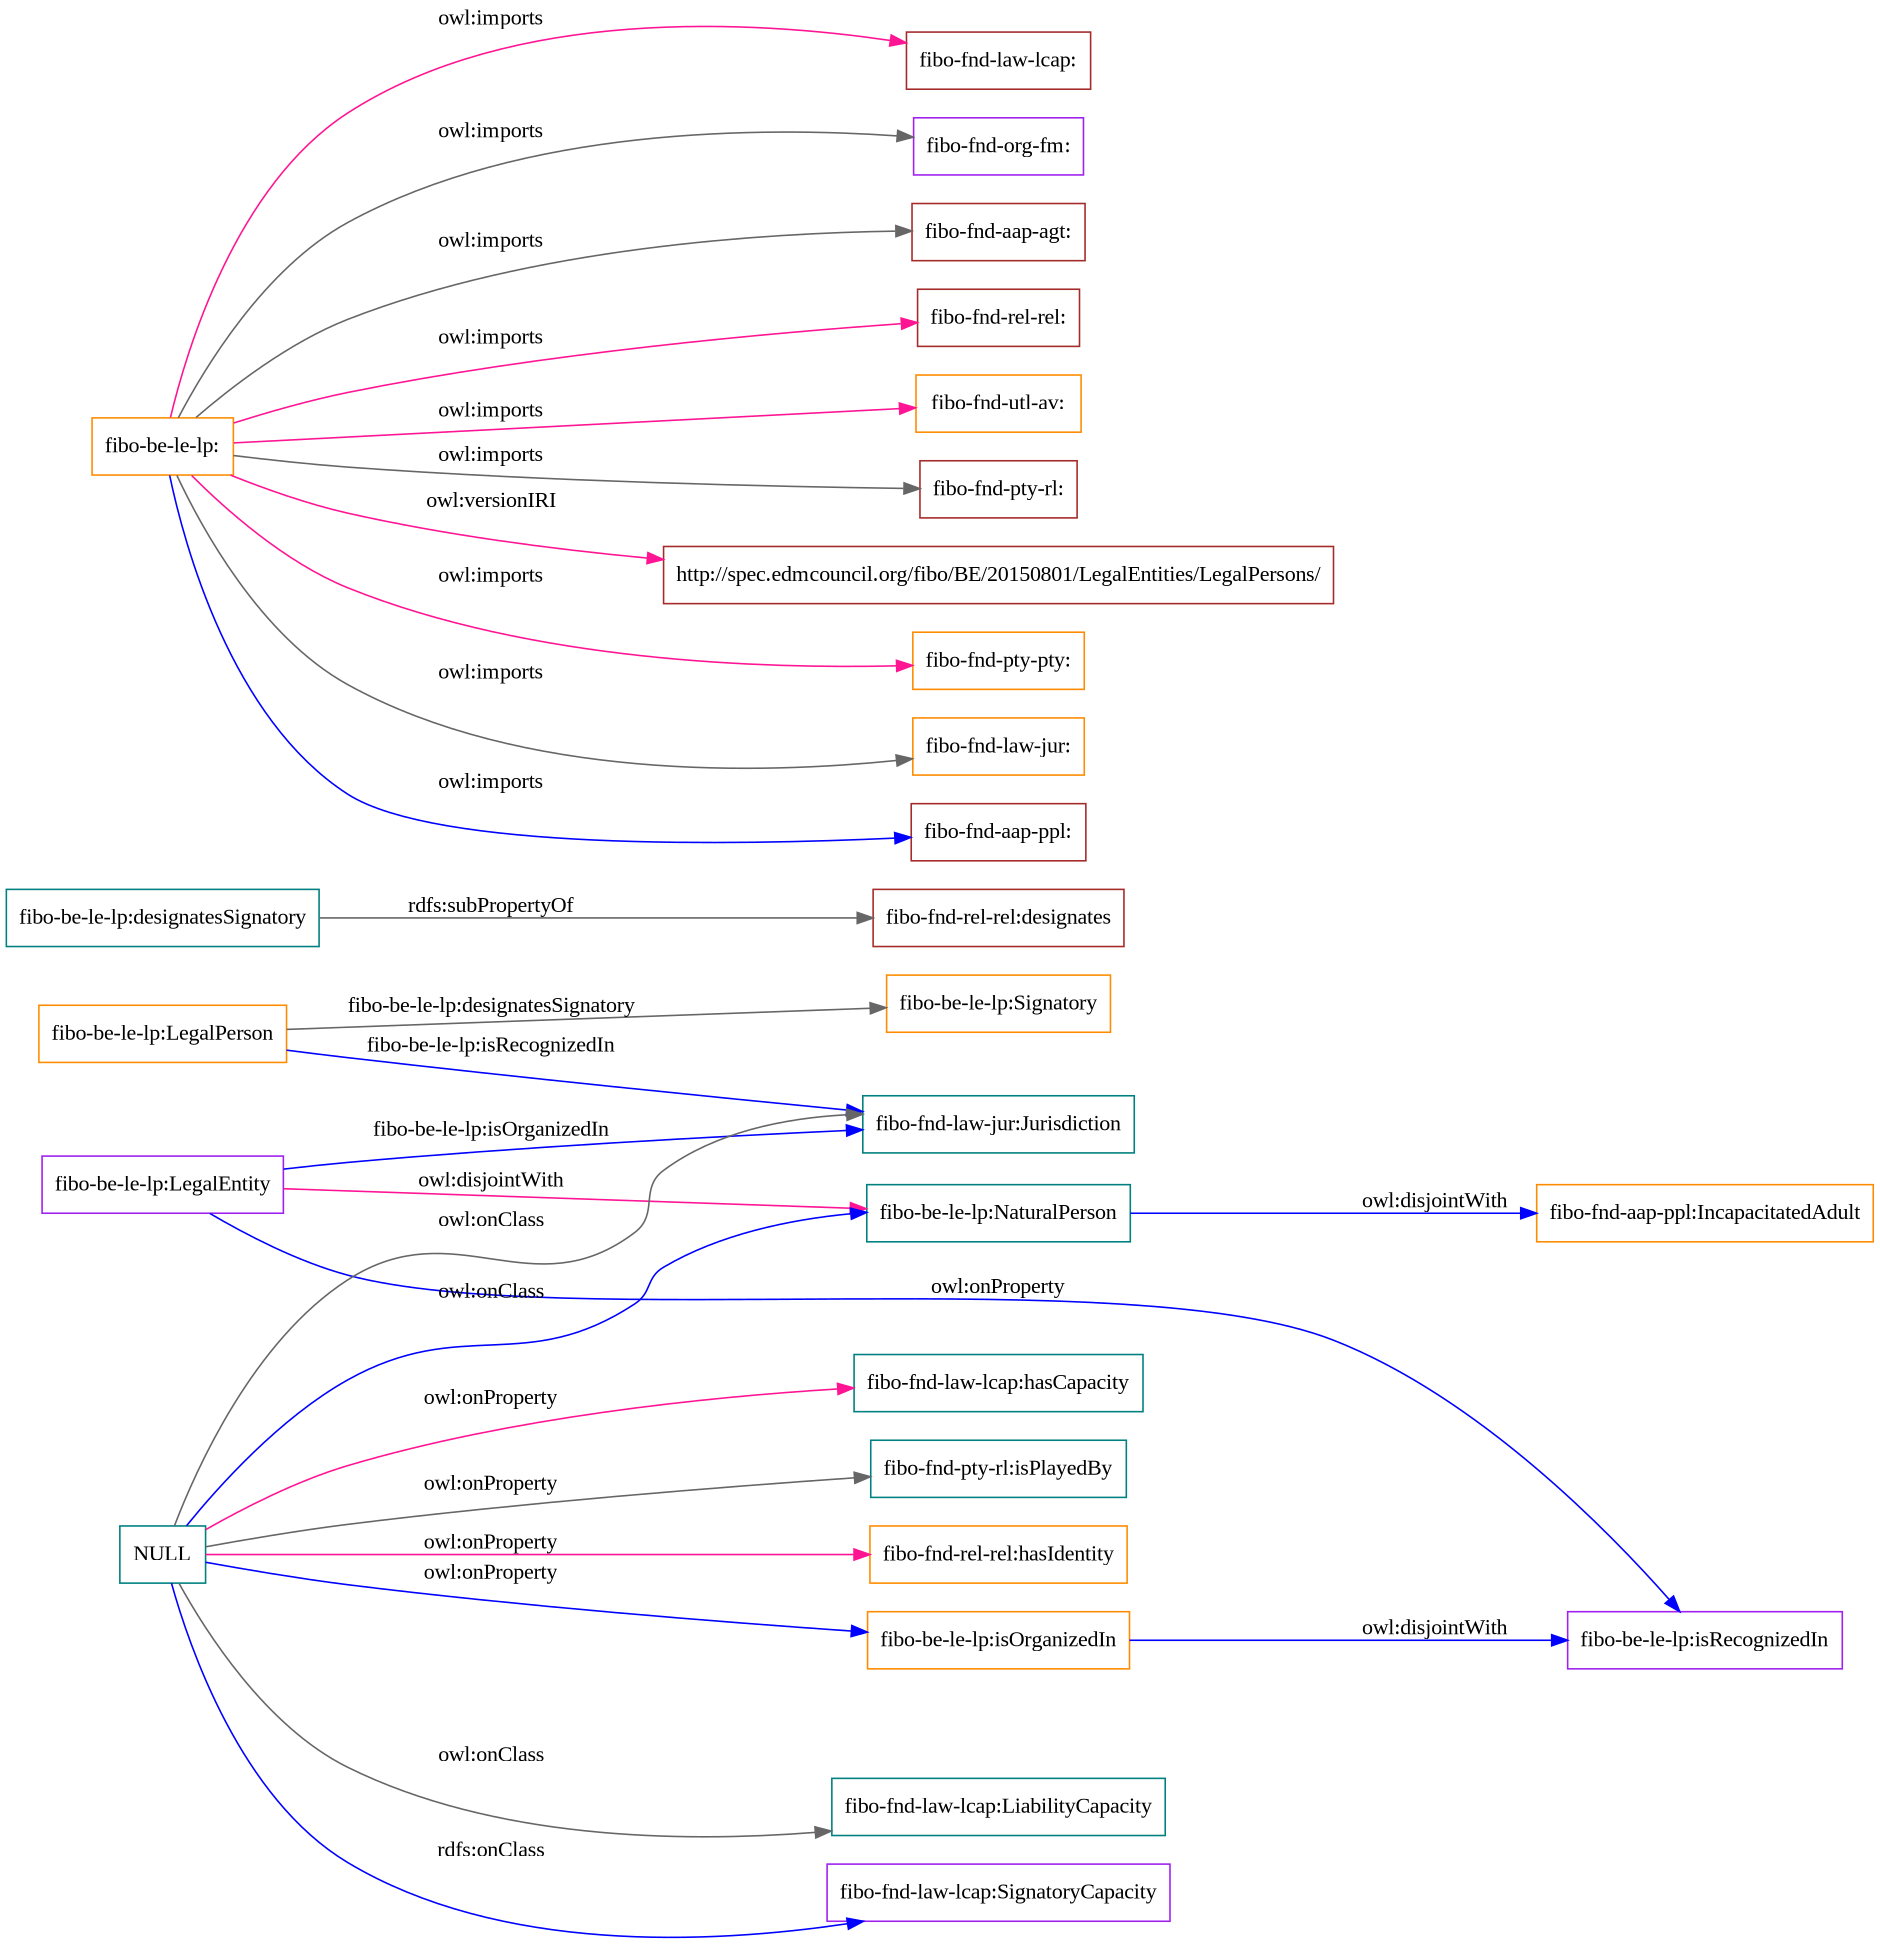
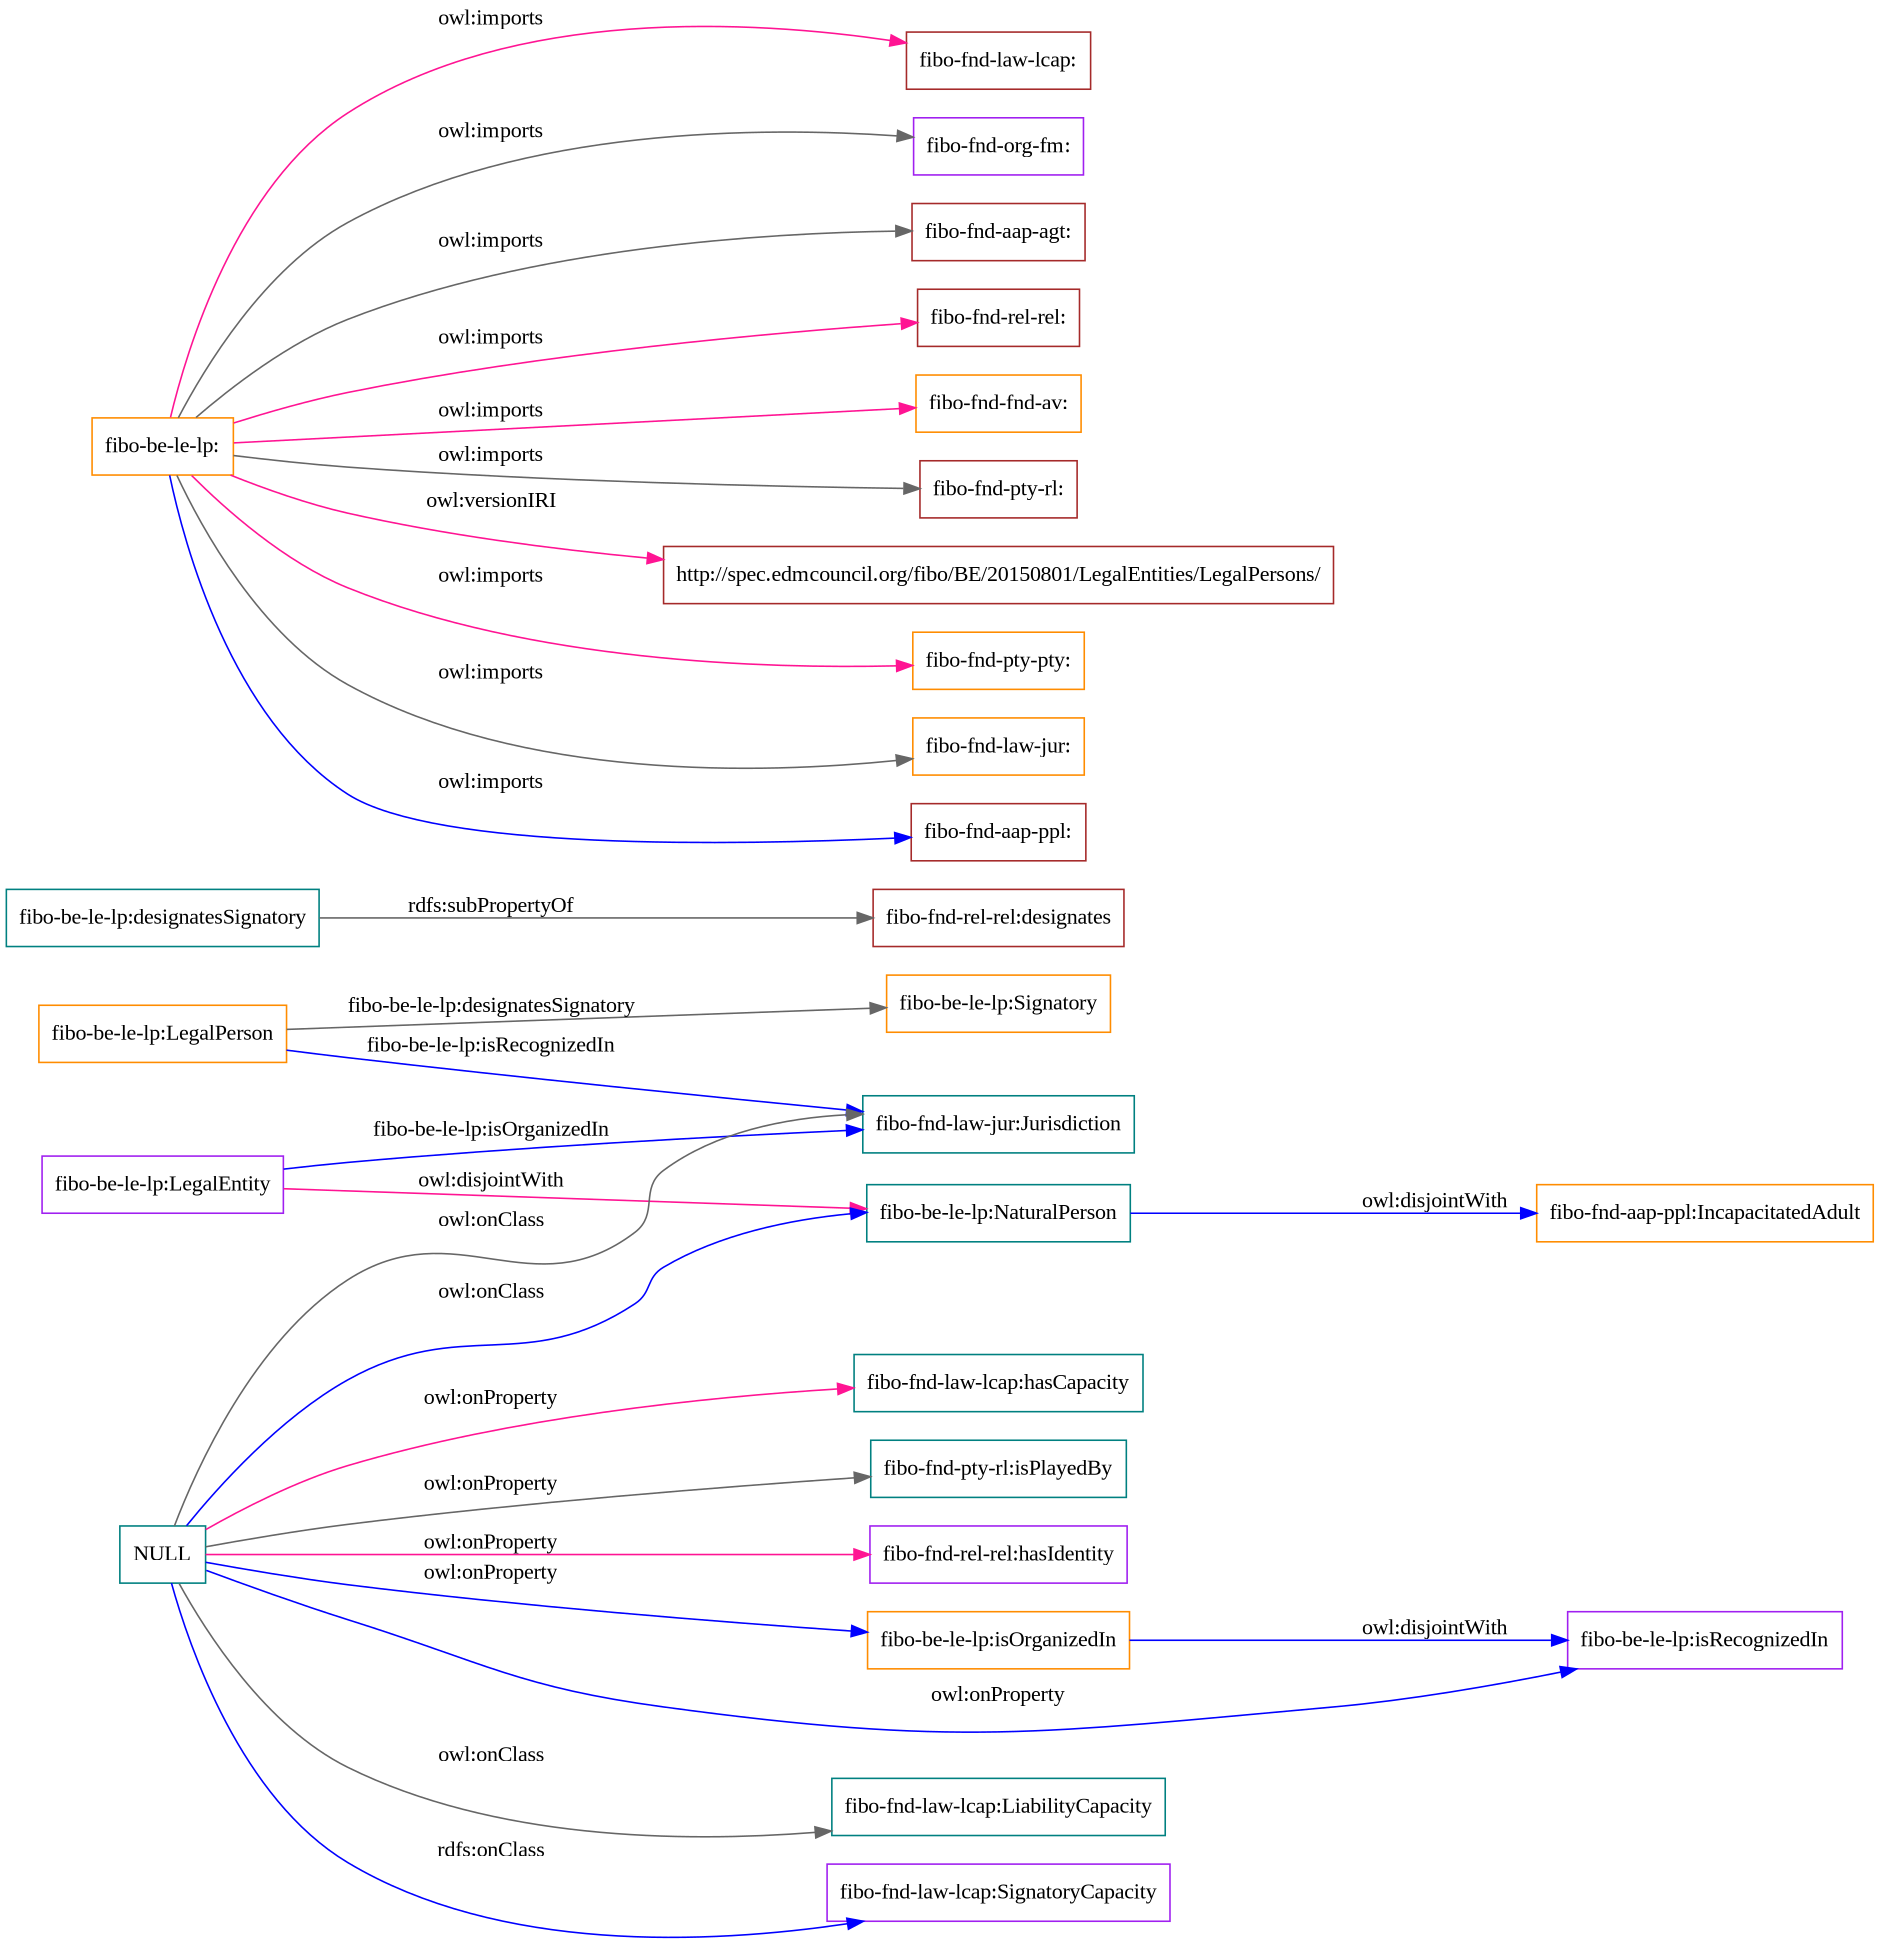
  digraph {
    fontname="Liberation Serif"
    rankdir=LR
    node [color=darkorange fontname="Liberation Serif" shape=rectangle]
    edge [color=blue fontname="Liberation Serif"]
    "fibo-be-le-lp:NaturalPerson" [color=teal]
    "fibo-fnd-aap-ppl:IncapacitatedAdult"
    "fibo-be-le-lp:LegalPerson"
    "fibo-be-le-lp:Signatory"
    "fibo-fnd-law-jur:Jurisdiction" [color=teal]
    "fibo-be-le-lp:LegalEntity" [color=purple]
    "fibo-be-le-lp:isRecognizedIn" [color=purple]
    "fibo-be-le-lp:isOrganizedIn"
    "fibo-be-le-lp:designatesSignatory" [color=teal]
    "fibo-fnd-rel-rel:designates" [color=brown]
    "fibo-fnd-law-lcap:" [color=brown]
    "fibo-be-le-lp:"
    "fibo-fnd-org-fm:" [color=purple]
    "fibo-fnd-aap-agt:" [color=brown]
    "fibo-fnd-rel-rel:" [color=brown]
-   "fibo-fnd-utl-av:"
+   "fibo-fnd-utl-av:" [label="fibo-fnd-fnd-av:"]
    "fibo-fnd-pty-rl:" [color=brown]
    "http://spec.edmcouncil.org/fibo/BE/20150801/LegalEntities/LegalPersons/" [color=brown]
    "fibo-fnd-pty-pty:"
    "fibo-fnd-law-jur:"
    "fibo-fnd-aap-ppl:" [color=brown]
    NULL [color=teal]
    "fibo-fnd-law-lcap:LiabilityCapacity" [color=teal]
    "fibo-fnd-law-lcap:SignatoryCapacity" [color=purple]
    "fibo-fnd-law-lcap:hasCapacity" [color=teal]
    "fibo-fnd-pty-rl:isPlayedBy" [color=teal]
-   "fibo-fnd-rel-rel:hasIdentity"
+   "fibo-fnd-rel-rel:hasIdentity" [color=purple]
    "fibo-be-le-lp:NaturalPerson" -> "fibo-fnd-aap-ppl:IncapacitatedAdult" [label="owl:disjointWith"]
    "fibo-be-le-lp:LegalPerson" -> "fibo-be-le-lp:Signatory" [color=gray40 label="fibo-be-le-lp:designatesSignatory"]
    "fibo-be-le-lp:LegalPerson" -> "fibo-fnd-law-jur:Jurisdiction" [label="fibo-be-le-lp:isRecognizedIn"]
    "fibo-be-le-lp:LegalEntity" -> "fibo-be-le-lp:NaturalPerson" [color=deeppink label="owl:disjointWith"]
    "fibo-be-le-lp:LegalEntity" -> "fibo-fnd-law-jur:Jurisdiction" [label="fibo-be-le-lp:isOrganizedIn"]
    "fibo-be-le-lp:isOrganizedIn" -> "fibo-be-le-lp:isRecognizedIn" [label="owl:disjointWith"]
    "fibo-be-le-lp:designatesSignatory" -> "fibo-fnd-rel-rel:designates" [color=gray40 label="rdfs:subPropertyOf"]
    "fibo-be-le-lp:" -> "fibo-fnd-law-lcap:" [color=deeppink label="owl:imports"]
    "fibo-be-le-lp:" -> "fibo-fnd-org-fm:" [color=gray40 label="owl:imports"]
    "fibo-be-le-lp:" -> "fibo-fnd-aap-agt:" [color=gray40 label="owl:imports"]
    "fibo-be-le-lp:" -> "fibo-fnd-rel-rel:" [color=deeppink label="owl:imports"]
    "fibo-be-le-lp:" -> "fibo-fnd-utl-av:" [color=deeppink label="owl:imports"]
    "fibo-be-le-lp:" -> "fibo-fnd-pty-rl:" [color=gray40 label="owl:imports"]
    "fibo-be-le-lp:" -> "http://spec.edmcouncil.org/fibo/BE/20150801/LegalEntities/LegalPersons/" [color=deeppink label="owl:versionIRI"]
    "fibo-be-le-lp:" -> "fibo-fnd-pty-pty:" [color=deeppink label="owl:imports"]
    "fibo-be-le-lp:" -> "fibo-fnd-law-jur:" [color=gray40 label="owl:imports"]
    "fibo-be-le-lp:" -> "fibo-fnd-aap-ppl:" [label="owl:imports"]
    NULL -> "fibo-be-le-lp:NaturalPerson" [label="owl:onClass"]
    NULL -> "fibo-fnd-law-jur:Jurisdiction" [color=gray40 label="owl:onClass"]
-   "fibo-be-le-lp:LegalEntity" -> "fibo-be-le-lp:isRecognizedIn" [label="owl:onProperty"]
+   NULL -> "fibo-be-le-lp:isRecognizedIn" [label="owl:onProperty"]
    NULL -> "fibo-be-le-lp:isOrganizedIn" [label="owl:onProperty"]
    NULL -> "fibo-fnd-law-lcap:LiabilityCapacity" [color=gray40 label="owl:onClass"]
    NULL -> "fibo-fnd-law-lcap:SignatoryCapacity" [label="rdfs:onClass"]
    NULL -> "fibo-fnd-law-lcap:hasCapacity" [color=deeppink label="owl:onProperty"]
    NULL -> "fibo-fnd-pty-rl:isPlayedBy" [color=gray40 label="owl:onProperty"]
    NULL -> "fibo-fnd-rel-rel:hasIdentity" [color=deeppink label="owl:onProperty"]
  }
